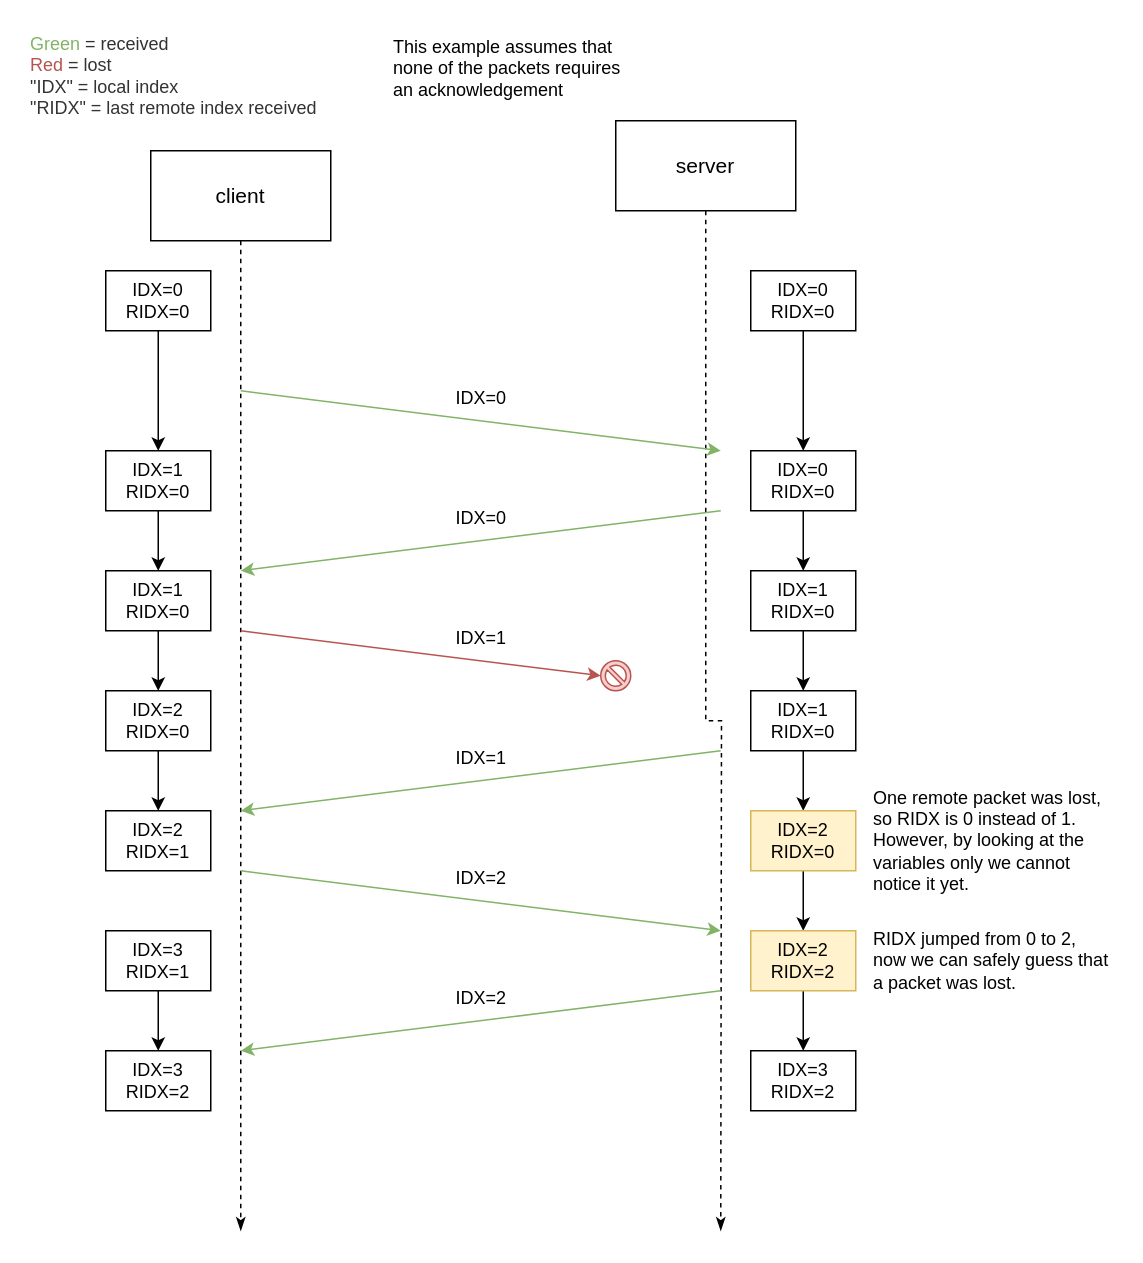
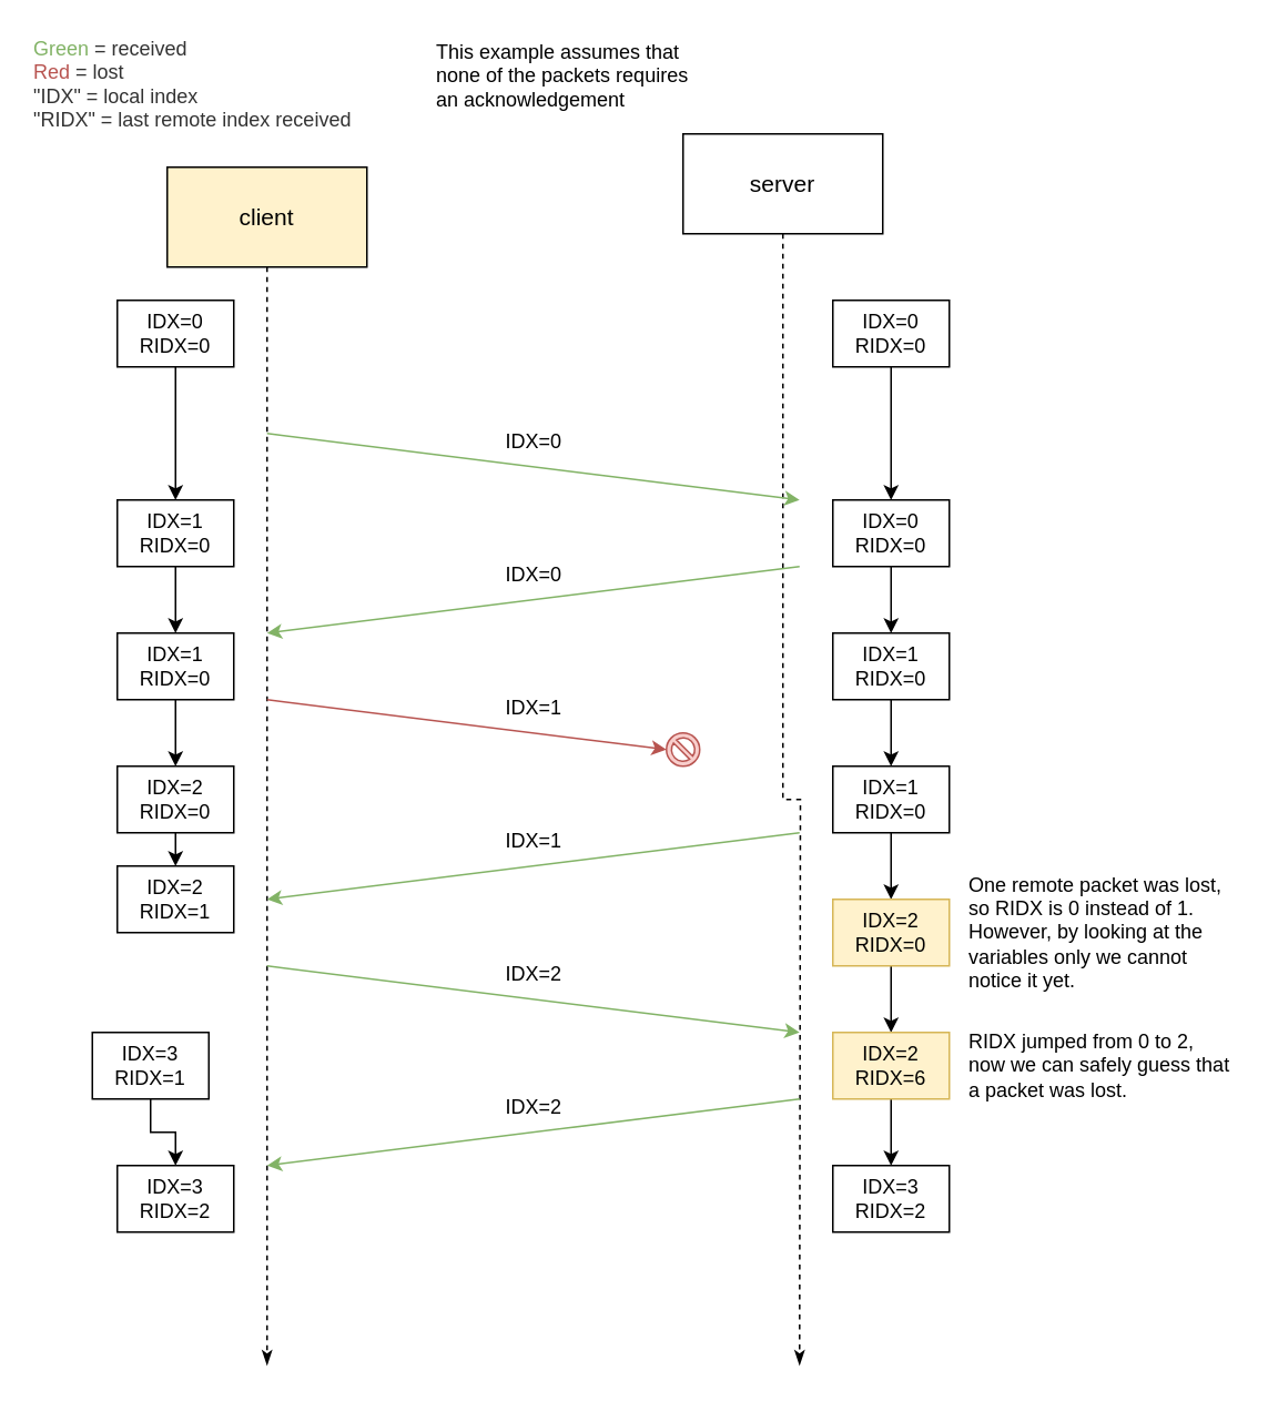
  <mxCell id="0" />
  <mxCell id="1" parent="0" />
  <mxCell id="2" style="edgeStyle=orthogonalEdgeStyle;rounded=0;orthogonalLoop=1;jettySize=auto;html=1;exitX=0.5;exitY=1;exitDx=0;exitDy=0;dashed=1;fontSize=14;endArrow=classicThin;endFill=1;" parent="1" source="3" edge="1"><mxGeometry relative="1" as="geometry"><mxPoint x="160" y="820" as="targetPoint" /></mxGeometry></mxCell>
- <mxCell id="3" value="client" style="rounded=0;whiteSpace=wrap;html=1;fontSize=14;" parent="1" vertex="1"><mxGeometry x="100" y="100" width="120" height="60" as="geometry" /></mxCell>
+ <mxCell id="3" value="client" style="rounded=0;whiteSpace=wrap;html=1;fontSize=14;fillColor=#fff2cc;" parent="1" vertex="1"><mxGeometry x="100" y="100" width="120" height="60" as="geometry" /></mxCell>
  <mxCell id="4" style="edgeStyle=orthogonalEdgeStyle;rounded=0;orthogonalLoop=1;jettySize=auto;html=1;exitX=0.5;exitY=1;exitDx=0;exitDy=0;dashed=1;fontSize=14;endArrow=classicThin;endFill=1;" parent="1" source="5" edge="1"><mxGeometry relative="1" as="geometry"><mxPoint x="480" y="820" as="targetPoint" /></mxGeometry></mxCell>
  <mxCell id="5" value="server" style="rounded=0;whiteSpace=wrap;html=1;fontSize=14;" parent="1" vertex="1"><mxGeometry x="410" y="80" width="120" height="60" as="geometry" /></mxCell>
  <mxCell id="6" value="" style="endArrow=classic;html=1;rounded=0;fontSize=14;fillColor=#d5e8d4;strokeColor=#82b366;" parent="1" edge="1"><mxGeometry width="50" height="50" relative="1" as="geometry"><mxPoint x="160" y="260" as="sourcePoint" /><mxPoint x="480" y="300" as="targetPoint" /></mxGeometry></mxCell>
  <mxCell id="7" value="" style="endArrow=classic;html=1;rounded=0;fontSize=14;fillColor=#d5e8d4;strokeColor=#82b366;" parent="1" edge="1"><mxGeometry width="50" height="50" relative="1" as="geometry"><mxPoint x="480" y="340" as="sourcePoint" /><mxPoint x="160" y="380" as="targetPoint" /></mxGeometry></mxCell>
  <mxCell id="8" value="" style="endArrow=classic;html=1;rounded=0;fontSize=14;fillColor=#f8cecc;strokeColor=#b85450;" parent="1" edge="1"><mxGeometry width="50" height="50" relative="1" as="geometry"><mxPoint x="160" y="420" as="sourcePoint" /><mxPoint x="400" y="450" as="targetPoint" /></mxGeometry></mxCell>
  <mxCell id="9" value="&lt;font color=&quot;#82b366&quot;&gt;Green&lt;/font&gt; = received&lt;br&gt;&lt;font color=&quot;#b85450&quot;&gt;Red&lt;/font&gt; = lost&lt;br&gt;&quot;IDX&quot; = local index&lt;br&gt;&quot;RIDX&quot; = last remote index received" style="text;html=1;align=left;verticalAlign=middle;whiteSpace=wrap;rounded=0;spacingLeft=0;spacing=0;strokeColor=none;fillColor=none;fontColor=#333333;" parent="1" vertex="1"><mxGeometry x="20" y="20" width="190" height="60" as="geometry" /></mxCell>
  <mxCell id="10" value="" style="endArrow=classic;html=1;rounded=0;fontSize=14;fillColor=#d5e8d4;strokeColor=#82b366;" parent="1" edge="1"><mxGeometry width="50" height="50" relative="1" as="geometry"><mxPoint x="480" y="500" as="sourcePoint" /><mxPoint x="160" y="540" as="targetPoint" /></mxGeometry></mxCell>
  <mxCell id="11" value="&lt;font color=&quot;#000000&quot;&gt;IDX=0&lt;/font&gt;" style="text;html=1;align=center;verticalAlign=middle;resizable=0;points=[];autosize=1;strokeColor=none;fillColor=none;fontColor=#b85450;" parent="1" vertex="1"><mxGeometry x="290" y="250" width="60" height="30" as="geometry" /></mxCell>
  <mxCell id="12" value="&lt;font color=&quot;#000000&quot;&gt;IDX=0&lt;/font&gt;" style="text;html=1;align=center;verticalAlign=middle;resizable=0;points=[];autosize=1;strokeColor=none;fillColor=none;fontColor=#b85450;" parent="1" vertex="1"><mxGeometry x="290" y="330" width="60" height="30" as="geometry" /></mxCell>
  <mxCell id="13" value="&lt;font color=&quot;#000000&quot;&gt;IDX=1&lt;/font&gt;" style="text;html=1;align=center;verticalAlign=middle;resizable=0;points=[];autosize=1;strokeColor=none;fillColor=none;fontColor=#b85450;" parent="1" vertex="1"><mxGeometry x="290" y="410" width="60" height="30" as="geometry" /></mxCell>
  <mxCell id="14" value="&lt;font color=&quot;#000000&quot;&gt;IDX=1&lt;/font&gt;" style="text;html=1;align=center;verticalAlign=middle;resizable=0;points=[];autosize=1;strokeColor=none;fillColor=none;fontColor=#b85450;" parent="1" vertex="1"><mxGeometry x="290" y="490" width="60" height="30" as="geometry" /></mxCell>
  <mxCell id="15" style="edgeStyle=orthogonalEdgeStyle;rounded=0;orthogonalLoop=1;jettySize=auto;html=1;exitX=0.5;exitY=1;exitDx=0;exitDy=0;entryX=0.5;entryY=0;entryDx=0;entryDy=0;fontFamily=Helvetica;fontSize=12;fontColor=#000000;" parent="1" source="16" target="18" edge="1"><mxGeometry relative="1" as="geometry" /></mxCell>
  <mxCell id="16" value="IDX=0&lt;br&gt;RIDX=0" style="text;html=1;strokeColor=default;fillColor=none;align=center;verticalAlign=middle;whiteSpace=wrap;rounded=0;fontFamily=Helvetica;fontSize=12;fontColor=#000000;" parent="1" vertex="1"><mxGeometry x="70" y="180" width="70" height="40" as="geometry" /></mxCell>
  <mxCell id="17" style="edgeStyle=orthogonalEdgeStyle;rounded=0;orthogonalLoop=1;jettySize=auto;html=1;exitX=0.5;exitY=1;exitDx=0;exitDy=0;entryX=0.5;entryY=0;entryDx=0;entryDy=0;fontFamily=Helvetica;fontSize=12;fontColor=#000000;" parent="1" source="18" target="24" edge="1"><mxGeometry relative="1" as="geometry" /></mxCell>
  <mxCell id="18" value="IDX=1&lt;br&gt;RIDX=0" style="text;html=1;strokeColor=default;fillColor=none;align=center;verticalAlign=middle;whiteSpace=wrap;rounded=0;fontFamily=Helvetica;fontSize=12;fontColor=#000000;" parent="1" vertex="1"><mxGeometry x="70" y="300" width="70" height="40" as="geometry" /></mxCell>
  <mxCell id="19" style="edgeStyle=orthogonalEdgeStyle;rounded=0;orthogonalLoop=1;jettySize=auto;html=1;exitX=0.5;exitY=1;exitDx=0;exitDy=0;entryX=0.5;entryY=0;entryDx=0;entryDy=0;fontFamily=Helvetica;fontSize=12;fontColor=#000000;" parent="1" source="20" target="22" edge="1"><mxGeometry relative="1" as="geometry" /></mxCell>
  <mxCell id="20" value="IDX=0&lt;br&gt;RIDX=0" style="text;html=1;strokeColor=default;fillColor=none;align=center;verticalAlign=middle;whiteSpace=wrap;rounded=0;fontFamily=Helvetica;fontSize=12;fontColor=#000000;" parent="1" vertex="1"><mxGeometry x="500" y="180" width="70" height="40" as="geometry" /></mxCell>
  <mxCell id="21" style="edgeStyle=orthogonalEdgeStyle;rounded=0;orthogonalLoop=1;jettySize=auto;html=1;exitX=0.5;exitY=1;exitDx=0;exitDy=0;entryX=0.5;entryY=0;entryDx=0;entryDy=0;fontFamily=Helvetica;fontSize=12;fontColor=#000000;" parent="1" source="22" target="26" edge="1"><mxGeometry relative="1" as="geometry" /></mxCell>
  <mxCell id="22" value="IDX=0&lt;br&gt;RIDX=0" style="text;html=1;strokeColor=default;fillColor=none;align=center;verticalAlign=middle;whiteSpace=wrap;rounded=0;fontFamily=Helvetica;fontSize=12;fontColor=#000000;" parent="1" vertex="1"><mxGeometry x="500" y="300" width="70" height="40" as="geometry" /></mxCell>
  <mxCell id="23" style="edgeStyle=orthogonalEdgeStyle;rounded=0;orthogonalLoop=1;jettySize=auto;html=1;exitX=0.5;exitY=1;exitDx=0;exitDy=0;entryX=0.5;entryY=0;entryDx=0;entryDy=0;fontFamily=Helvetica;fontSize=12;fontColor=#000000;" parent="1" source="24" target="28" edge="1"><mxGeometry relative="1" as="geometry" /></mxCell>
  <mxCell id="24" value="IDX=1&lt;br&gt;RIDX=0" style="text;html=1;strokeColor=default;fillColor=none;align=center;verticalAlign=middle;whiteSpace=wrap;rounded=0;fontFamily=Helvetica;fontSize=12;fontColor=#000000;" parent="1" vertex="1"><mxGeometry x="70" y="380" width="70" height="40" as="geometry" /></mxCell>
  <mxCell id="25" style="edgeStyle=orthogonalEdgeStyle;rounded=0;orthogonalLoop=1;jettySize=auto;html=1;exitX=0.5;exitY=1;exitDx=0;exitDy=0;entryX=0.5;entryY=0;entryDx=0;entryDy=0;fontFamily=Helvetica;fontSize=12;fontColor=#000000;" parent="1" source="26" target="30" edge="1"><mxGeometry relative="1" as="geometry" /></mxCell>
  <mxCell id="26" value="IDX=1&lt;br&gt;RIDX=0" style="text;html=1;strokeColor=default;fillColor=none;align=center;verticalAlign=middle;whiteSpace=wrap;rounded=0;fontFamily=Helvetica;fontSize=12;fontColor=#000000;" parent="1" vertex="1"><mxGeometry x="500" y="380" width="70" height="40" as="geometry" /></mxCell>
  <mxCell id="27" style="edgeStyle=orthogonalEdgeStyle;rounded=0;orthogonalLoop=1;jettySize=auto;html=1;exitX=0.5;exitY=1;exitDx=0;exitDy=0;entryX=0.5;entryY=0;entryDx=0;entryDy=0;fontFamily=Helvetica;fontSize=12;fontColor=#000000;" parent="1" source="28" target="31" edge="1"><mxGeometry relative="1" as="geometry" /></mxCell>
  <mxCell id="28" value="IDX=2&lt;br&gt;RIDX=0" style="text;html=1;strokeColor=default;fillColor=none;align=center;verticalAlign=middle;whiteSpace=wrap;rounded=0;fontFamily=Helvetica;fontSize=12;fontColor=#000000;" parent="1" vertex="1"><mxGeometry x="70" y="460" width="70" height="40" as="geometry" /></mxCell>
  <mxCell id="29" style="edgeStyle=orthogonalEdgeStyle;rounded=0;orthogonalLoop=1;jettySize=auto;html=1;exitX=0.5;exitY=1;exitDx=0;exitDy=0;entryX=0.5;entryY=0;entryDx=0;entryDy=0;fontFamily=Helvetica;fontSize=12;fontColor=#000000;" parent="1" source="30" target="33" edge="1"><mxGeometry relative="1" as="geometry" /></mxCell>
  <mxCell id="30" value="IDX=1&lt;br&gt;RIDX=0" style="text;html=1;strokeColor=default;fillColor=none;align=center;verticalAlign=middle;whiteSpace=wrap;rounded=0;fontFamily=Helvetica;fontSize=12;fontColor=#000000;" parent="1" vertex="1"><mxGeometry x="500" y="460" width="70" height="40" as="geometry" /></mxCell>
- <mxCell id="31" value="IDX=2&lt;br&gt;RIDX=1" style="text;html=1;strokeColor=default;fillColor=none;align=center;verticalAlign=middle;whiteSpace=wrap;rounded=0;fontFamily=Helvetica;fontSize=12;fontColor=#000000;" parent="1" vertex="1"><mxGeometry x="70" y="540" width="70" height="40" as="geometry" /></mxCell>
+ <mxCell id="31" value="IDX=2&lt;br&gt;RIDX=1" style="text;html=1;strokeColor=default;fillColor=none;align=center;verticalAlign=middle;whiteSpace=wrap;rounded=0;fontFamily=Helvetica;fontSize=12;fontColor=#000000;" parent="1" vertex="1"><mxGeometry x="70" y="520" width="70" height="40" as="geometry" /></mxCell>
  <mxCell id="32" style="edgeStyle=orthogonalEdgeStyle;rounded=0;orthogonalLoop=1;jettySize=auto;html=1;exitX=0.5;exitY=1;exitDx=0;exitDy=0;entryX=0.5;entryY=0;entryDx=0;entryDy=0;" edge="1" parent="1" source="33" target="44"><mxGeometry relative="1" as="geometry" /></mxCell>
  <mxCell id="33" value="IDX=2&lt;br&gt;RIDX=0" style="text;html=1;strokeColor=#d6b656;fillColor=#fff2cc;align=center;verticalAlign=middle;whiteSpace=wrap;rounded=0;fontFamily=Helvetica;fontSize=12;" parent="1" vertex="1"><mxGeometry x="500" y="540" width="70" height="40" as="geometry" /></mxCell>
  <mxCell id="34" value="" style="verticalLabelPosition=bottom;verticalAlign=top;html=1;shape=mxgraph.basic.no_symbol;strokeColor=#b85450;fontFamily=Helvetica;fontSize=12;fillColor=#f8cecc;" parent="1" vertex="1"><mxGeometry x="400" y="440" width="20" height="20" as="geometry" /></mxCell>
  <mxCell id="35" value="One remote packet was lost, so RIDX is 0 instead of 1. However, by looking at the variables only we cannot notice it yet." style="text;html=1;align=left;verticalAlign=middle;whiteSpace=wrap;rounded=0;fontFamily=Helvetica;fontSize=12;fillColor=none;strokeColor=none;" parent="1" vertex="1"><mxGeometry x="580" y="525" width="160" height="70" as="geometry" /></mxCell>
  <mxCell id="36" value="This example assumes that none of the packets requires an acknowledgement" style="text;html=1;strokeColor=none;fillColor=none;align=left;verticalAlign=middle;whiteSpace=wrap;rounded=0;" vertex="1" parent="1"><mxGeometry x="260" y="20" width="160" height="50" as="geometry" /></mxCell>
  <mxCell id="37" value="" style="endArrow=classic;html=1;rounded=0;fontSize=14;fillColor=#d5e8d4;strokeColor=#82b366;" edge="1" parent="1"><mxGeometry width="50" height="50" relative="1" as="geometry"><mxPoint x="160" y="580" as="sourcePoint" /><mxPoint x="480" y="620" as="targetPoint" /></mxGeometry></mxCell>
  <mxCell id="38" value="&lt;font color=&quot;#000000&quot;&gt;IDX=2&lt;/font&gt;" style="text;html=1;align=center;verticalAlign=middle;resizable=0;points=[];autosize=1;strokeColor=none;fillColor=none;fontColor=#b85450;" vertex="1" parent="1"><mxGeometry x="290" y="570" width="60" height="30" as="geometry" /></mxCell>
  <mxCell id="39" value="" style="endArrow=classic;html=1;rounded=0;fontSize=14;fillColor=#d5e8d4;strokeColor=#82b366;" edge="1" parent="1"><mxGeometry width="50" height="50" relative="1" as="geometry"><mxPoint x="480" y="660" as="sourcePoint" /><mxPoint x="160" y="700" as="targetPoint" /></mxGeometry></mxCell>
  <mxCell id="40" value="&lt;font color=&quot;#000000&quot;&gt;IDX=2&lt;/font&gt;" style="text;html=1;align=center;verticalAlign=middle;resizable=0;points=[];autosize=1;strokeColor=none;fillColor=none;fontColor=#b85450;" vertex="1" parent="1"><mxGeometry x="290" y="650" width="60" height="30" as="geometry" /></mxCell>
  <mxCell id="41" style="edgeStyle=orthogonalEdgeStyle;rounded=0;orthogonalLoop=1;jettySize=auto;html=1;exitX=0.5;exitY=1;exitDx=0;exitDy=0;entryX=0.5;entryY=0;entryDx=0;entryDy=0;" edge="1" parent="1" source="42" target="45"><mxGeometry relative="1" as="geometry" /></mxCell>
- <mxCell id="42" value="IDX=3&lt;br&gt;RIDX=1" style="text;html=1;strokeColor=default;fillColor=none;align=center;verticalAlign=middle;whiteSpace=wrap;rounded=0;fontFamily=Helvetica;fontSize=12;fontColor=#000000;" vertex="1" parent="1"><mxGeometry x="70" y="620" width="70" height="40" as="geometry" /></mxCell>
+ <mxCell id="42" value="IDX=3&lt;br&gt;RIDX=1" style="text;html=1;strokeColor=default;fillColor=none;align=center;verticalAlign=middle;whiteSpace=wrap;rounded=0;fontFamily=Helvetica;fontSize=12;fontColor=#000000;" vertex="1" parent="1"><mxGeometry x="55" y="620" width="70" height="40" as="geometry" /></mxCell>
  <mxCell id="43" style="edgeStyle=orthogonalEdgeStyle;rounded=0;orthogonalLoop=1;jettySize=auto;html=1;exitX=0.5;exitY=1;exitDx=0;exitDy=0;entryX=0.5;entryY=0;entryDx=0;entryDy=0;" edge="1" parent="1" source="44" target="46"><mxGeometry relative="1" as="geometry" /></mxCell>
- <mxCell id="44" value="IDX=2&lt;br&gt;RIDX=2" style="text;html=1;strokeColor=#d6b656;fillColor=#fff2cc;align=center;verticalAlign=middle;whiteSpace=wrap;rounded=0;fontFamily=Helvetica;fontSize=12;" vertex="1" parent="1"><mxGeometry x="500" y="620" width="70" height="40" as="geometry" /></mxCell>
+ <mxCell id="44" value="IDX=2&lt;br&gt;RIDX=6" style="text;html=1;strokeColor=#d6b656;fillColor=#fff2cc;align=center;verticalAlign=middle;whiteSpace=wrap;rounded=0;fontFamily=Helvetica;fontSize=12;" vertex="1" parent="1"><mxGeometry x="500" y="620" width="70" height="40" as="geometry" /></mxCell>
  <mxCell id="45" value="IDX=3&lt;br&gt;RIDX=2" style="text;html=1;strokeColor=default;fillColor=none;align=center;verticalAlign=middle;whiteSpace=wrap;rounded=0;fontFamily=Helvetica;fontSize=12;fontColor=#000000;" vertex="1" parent="1"><mxGeometry x="70" y="700" width="70" height="40" as="geometry" /></mxCell>
  <mxCell id="46" value="IDX=3&lt;br&gt;RIDX=2" style="text;html=1;strokeColor=default;fillColor=none;align=center;verticalAlign=middle;whiteSpace=wrap;rounded=0;fontFamily=Helvetica;fontSize=12;fontColor=#000000;" vertex="1" parent="1"><mxGeometry x="500" y="700" width="70" height="40" as="geometry" /></mxCell>
  <mxCell id="47" value="RIDX jumped from 0 to 2, now we can safely guess that a packet was lost." style="text;html=1;strokeColor=none;fillColor=none;align=left;verticalAlign=middle;whiteSpace=wrap;rounded=0;" vertex="1" parent="1"><mxGeometry x="580" y="615" width="160" height="50" as="geometry" /></mxCell>
